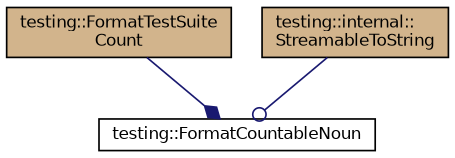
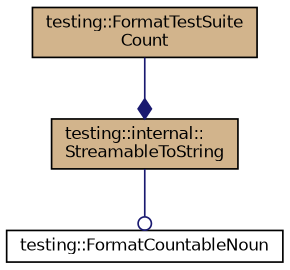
  digraph {
    rankdir=TB
    node [color=black fillcolor=tan fontname=Helvetica fontsize=10 shape=record style=filled]
    edge [color=midnightblue fontname=Helvetica fontsize=10 labelfontname=Helvetica labelfontsize=10 style=solid]
    n1 [fontcolor=black height=0.2 label="testing::FormatTestSuite\lCount" width=0.4]
    n2 [fillcolor=white height=0.2 label="testing::FormatCountableNoun" width=0.4]
    n3 [height=0.2 label="testing::internal::\lStreamableToString" width=0.4]
-   n1 -> n2 [arrowhead=diamond]
+   n1 -> n3 [arrowhead=diamond]
    n3 -> n2 [arrowhead=odot]
  }
